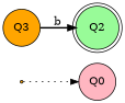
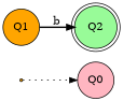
  digraph {
    rankdir=LR
    node [fillcolor=orange shape=circle style=filled]
    inic [shape=point]
    Q0 [fillcolor=lightpink]
    Q2 [fillcolor=palegreen shape=doublecircle]
-   Q1 [label=Q3]
+   Q1
    inic -> Q0 [style=dotted]
    Q1 -> Q2 [label=b style=bold]
  }
